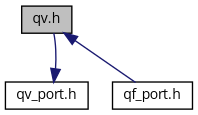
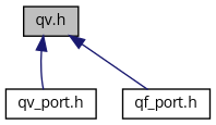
  digraph {
    fontname="Open Sans"
    node [color=black fillcolor=white fontname="Open Sans" fontsize=10 shape=record style=filled]
    edge [color=midnightblue dir=back fontname="Open Sans" fontsize=10 labelfontname=Helvetica labelfontsize=10 style=solid]
    n1 [fillcolor=grey75 fontcolor=black height=0.2 label="qv.h" width=0.4]
    n2 [height=0.2 label="qv_port.h" width=0.4]
    n3 [height=0.2 label="qf_port.h" width=0.4]
-   n2 -> n1
+   n1 -> n2
    n1 -> n3
  }
